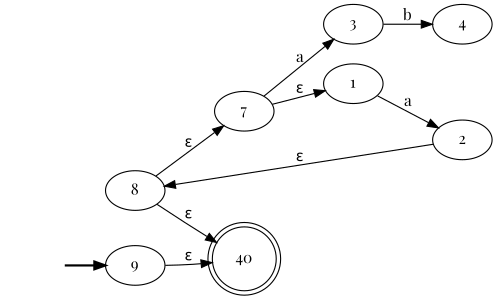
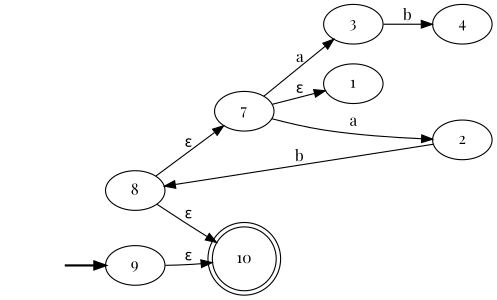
  digraph {
    fontname="Playfair Display"
    rankdir=LR
    node [fontname="Playfair Display"]
    edge [fontname="Playfair Display"]
    fake [style=invisible]
    9 [root=true]
-   10 [shape=doublecircle label=40]
+   10 [shape=doublecircle]
    7
    1
    3
    2
    4
    8
    fake -> 9 [style=bold]
    9 -> 10 [label="ε"]
    7 -> 1 [label="ε"]
    7 -> 3 [label=a]
-   1 -> 2 [label=a]
+   7 -> 2 [label=a]
    3 -> 4 [label=b]
-   2 -> 8 [label="ε"]
+   2 -> 8 [label=b]
    8 -> 10 [label="ε"]
    8 -> 7 [label="ε"]
  }
